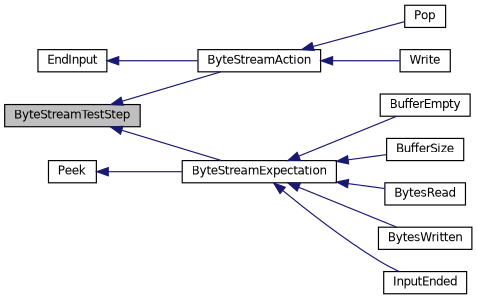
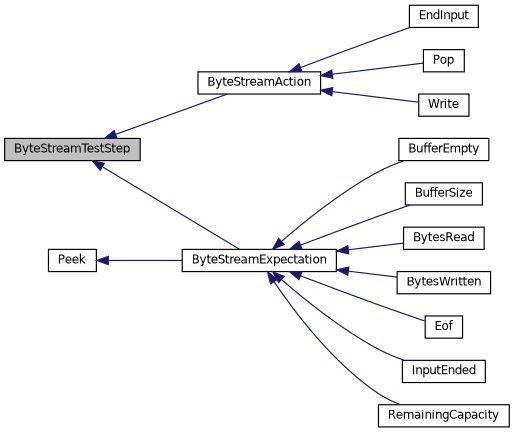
  digraph {
    rankdir=LR
    node [color=black fillcolor=white fontname=Helvetica fontsize=10 shape=record style=filled]
    edge [color=midnightblue dir=back fontname=Helvetica fontsize=10 labelfontname=Helvetica labelfontsize=10 style=solid]
    n1 [fillcolor=grey75 fontcolor=black height=0.2 label=ByteStreamTestStep width=0.4]
    n2 [height=0.2 label=ByteStreamAction width=0.4]
    n3 [height=0.2 label=ByteStreamExpectation width=0.4]
    n4 [height=0.2 label=EndInput width=0.4]
    n5 [height=0.2 label=Pop width=0.4]
    n6 [height=0.2 label=Write width=0.4]
    n7 [height=0.2 label=BufferEmpty width=0.4]
    n8 [height=0.2 label=BufferSize width=0.4]
    n9 [height=0.2 label=BytesRead width=0.4]
    n10 [height=0.2 label=BytesWritten width=0.4]
+   n11 [height=0.2 label=Eof width=0.4]
    n12 [height=0.2 label=InputEnded width=0.4]
+   n13 [height=0.2 label=RemainingCapacity width=0.4]
    n14 [height=0.2 label=Peek width=0.4]
    n1 -> n2
    n1 -> n3
-   n4 -> n2
+   n2 -> n4
    n2 -> n5
    n2 -> n6
    n3 -> n7
    n3 -> n8
    n3 -> n9
    n3 -> n10
+   n3 -> n11
    n3 -> n12
+   n3 -> n13
    n14 -> n3
  }
